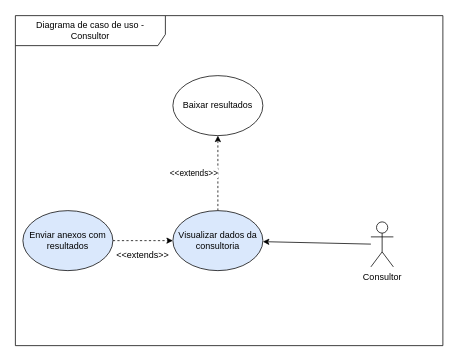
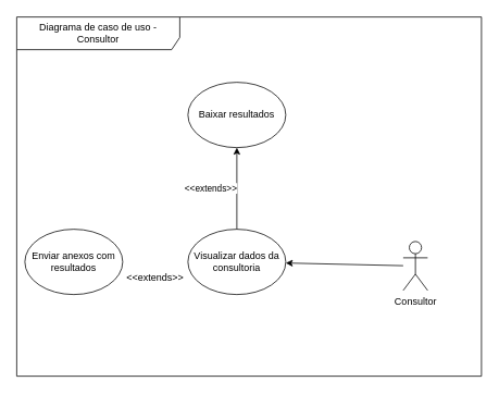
  <mxCell id="0" />
  <mxCell id="1" parent="0" />
  <mxCell id="2" value="Diagrama de caso de uso - Consultor" style="shape=umlFrame;whiteSpace=wrap;html=1;width=200;height=40;" parent="1" vertex="1"><mxGeometry x="20" y="20" width="570" height="440" as="geometry" /></mxCell>
  <mxCell id="3" value="" style="edgeStyle=none;rounded=0;orthogonalLoop=1;jettySize=auto;html=1;" parent="1" source="4" target="8" edge="1"><mxGeometry relative="1" as="geometry" /></mxCell>
  <mxCell id="4" value="Consultor" style="shape=umlActor;verticalLabelPosition=bottom;verticalAlign=top;html=1;outlineConnect=0;" parent="1" vertex="1"><mxGeometry x="494" y="295" width="30" height="60" as="geometry" /></mxCell>
  <mxCell id="5" value="Baixar resultados" style="ellipse;whiteSpace=wrap;html=1;verticalAlign=middle;" parent="1" vertex="1"><mxGeometry x="230" y="100" width="120" height="80" as="geometry" /></mxCell>
- <mxCell id="6" style="edgeStyle=none;rounded=0;orthogonalLoop=1;jettySize=auto;html=1;dashed=1;" parent="1" source="8" target="5" edge="1"><mxGeometry relative="1" as="geometry" /></mxCell>
+ <mxCell id="6" style="edgeStyle=none;rounded=0;orthogonalLoop=1;jettySize=auto;html=1;dashed=0;" parent="1" source="8" target="5" edge="1"><mxGeometry relative="1" as="geometry" /></mxCell>
  <mxCell id="7" value="&amp;lt;&amp;lt;extends&amp;gt;&amp;gt;" style="edgeLabel;html=1;align=center;verticalAlign=middle;resizable=0;points=[];" parent="6" vertex="1" connectable="0"><mxGeometry x="-0.141" y="-1" relative="1" as="geometry"><mxPoint x="-33.84" y="-7.58" as="offset" /></mxGeometry></mxCell>
- <mxCell id="8" value="Visualizar dados da consultoria" style="ellipse;whiteSpace=wrap;html=1;verticalAlign=middle;fillColor=#dae8fc;" parent="1" vertex="1"><mxGeometry x="230" y="280" width="120" height="80" as="geometry" /></mxCell>
- <mxCell id="9" style="edgeStyle=none;rounded=0;orthogonalLoop=1;jettySize=auto;html=1;exitX=1;exitY=0.5;exitDx=0;exitDy=0;entryX=0;entryY=0.5;entryDx=0;entryDy=0;dashed=1;" parent="1" source="10" target="8" edge="1"><mxGeometry relative="1" as="geometry"><Array as="points"><mxPoint x="180" y="320" /></Array></mxGeometry></mxCell>
- <mxCell id="10" value="Enviar anexos com resultados" style="ellipse;whiteSpace=wrap;html=1;verticalAlign=middle;fillColor=#dae8fc;" parent="1" vertex="1"><mxGeometry x="30" y="280" width="120" height="80" as="geometry" /></mxCell>
+ <mxCell id="8" value="Visualizar dados da consultoria" style="ellipse;whiteSpace=wrap;html=1;verticalAlign=middle;" parent="1" vertex="1"><mxGeometry x="230" y="280" width="120" height="80" as="geometry" /></mxCell>
+ <mxCell id="10" value="Enviar anexos com resultados" style="ellipse;whiteSpace=wrap;html=1;verticalAlign=middle;" parent="1" vertex="1"><mxGeometry x="30" y="280" width="120" height="80" as="geometry" /></mxCell>
  <mxCell id="11" value="&amp;lt;&amp;lt;extends&amp;gt;&amp;gt;" style="text;html=1;strokeColor=none;fillColor=none;align=center;verticalAlign=middle;whiteSpace=wrap;rounded=0;" parent="1" vertex="1"><mxGeometry x="170" y="330" width="40" height="20" as="geometry" /></mxCell>
